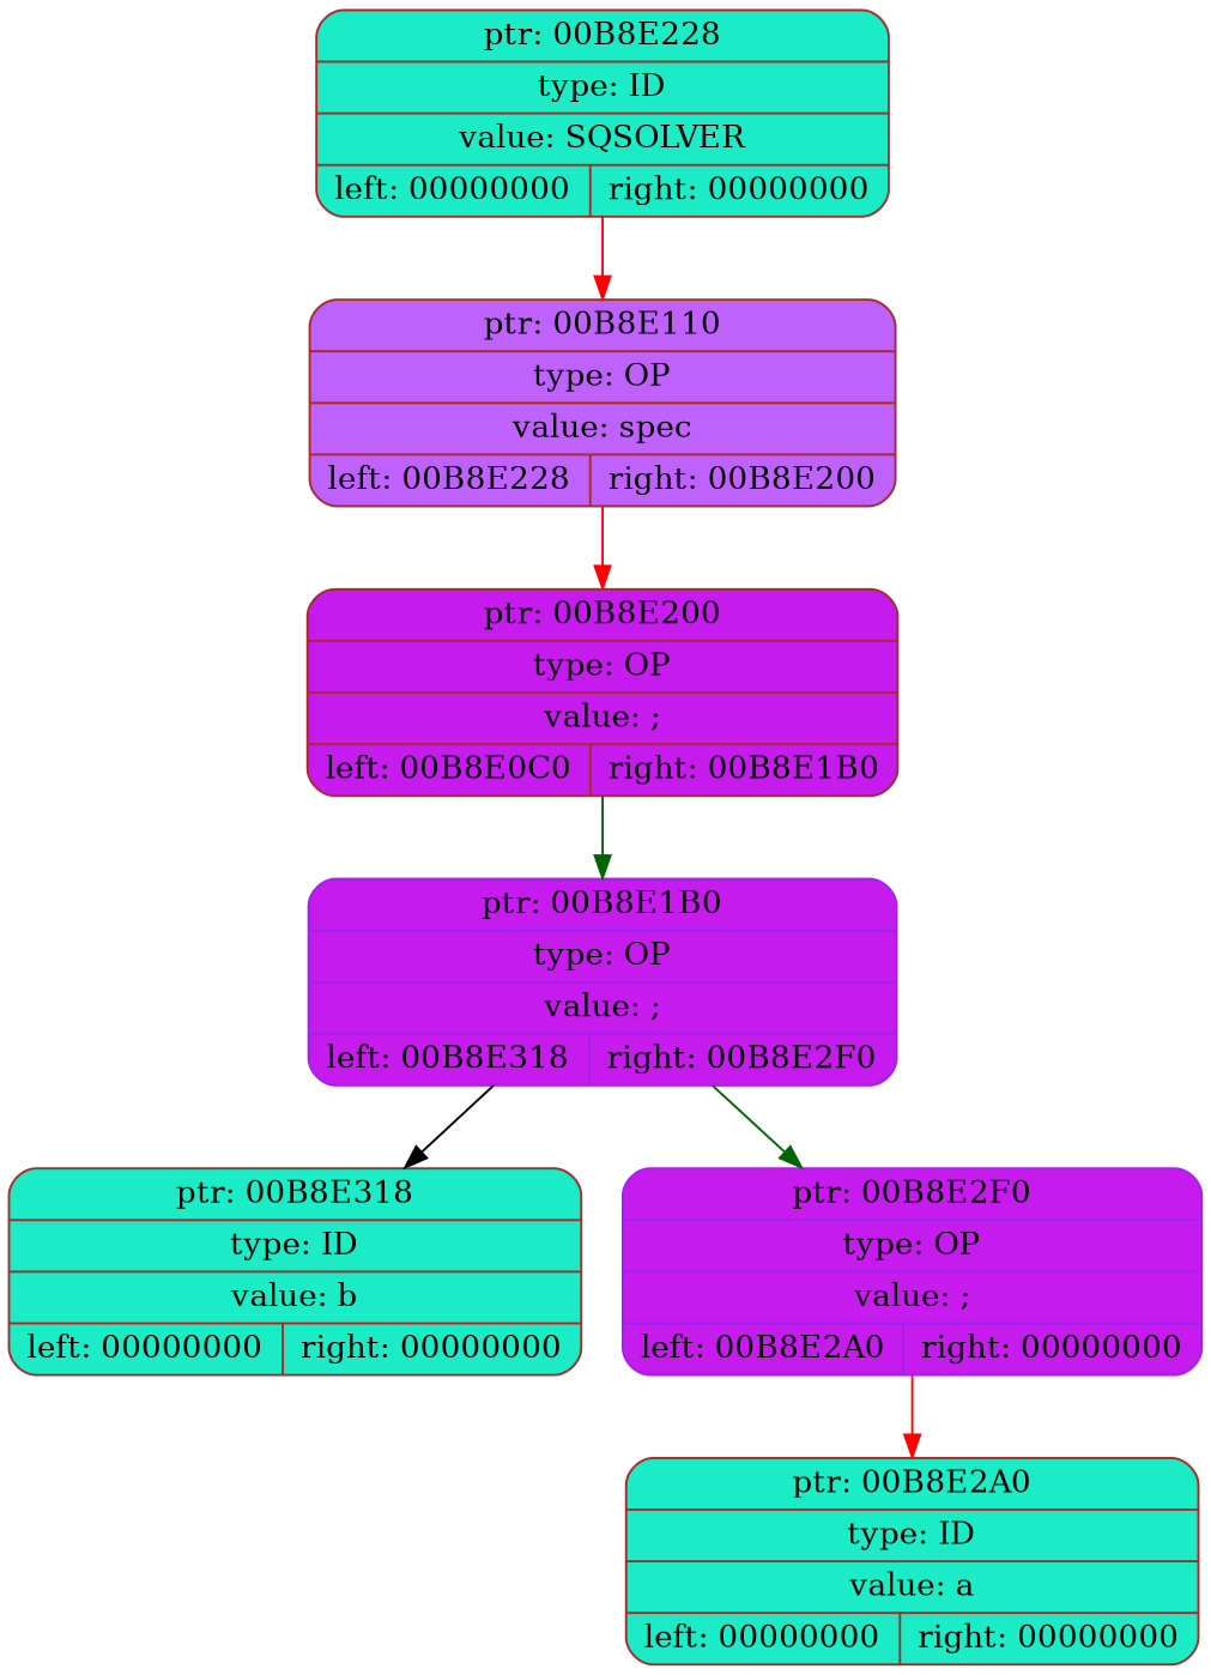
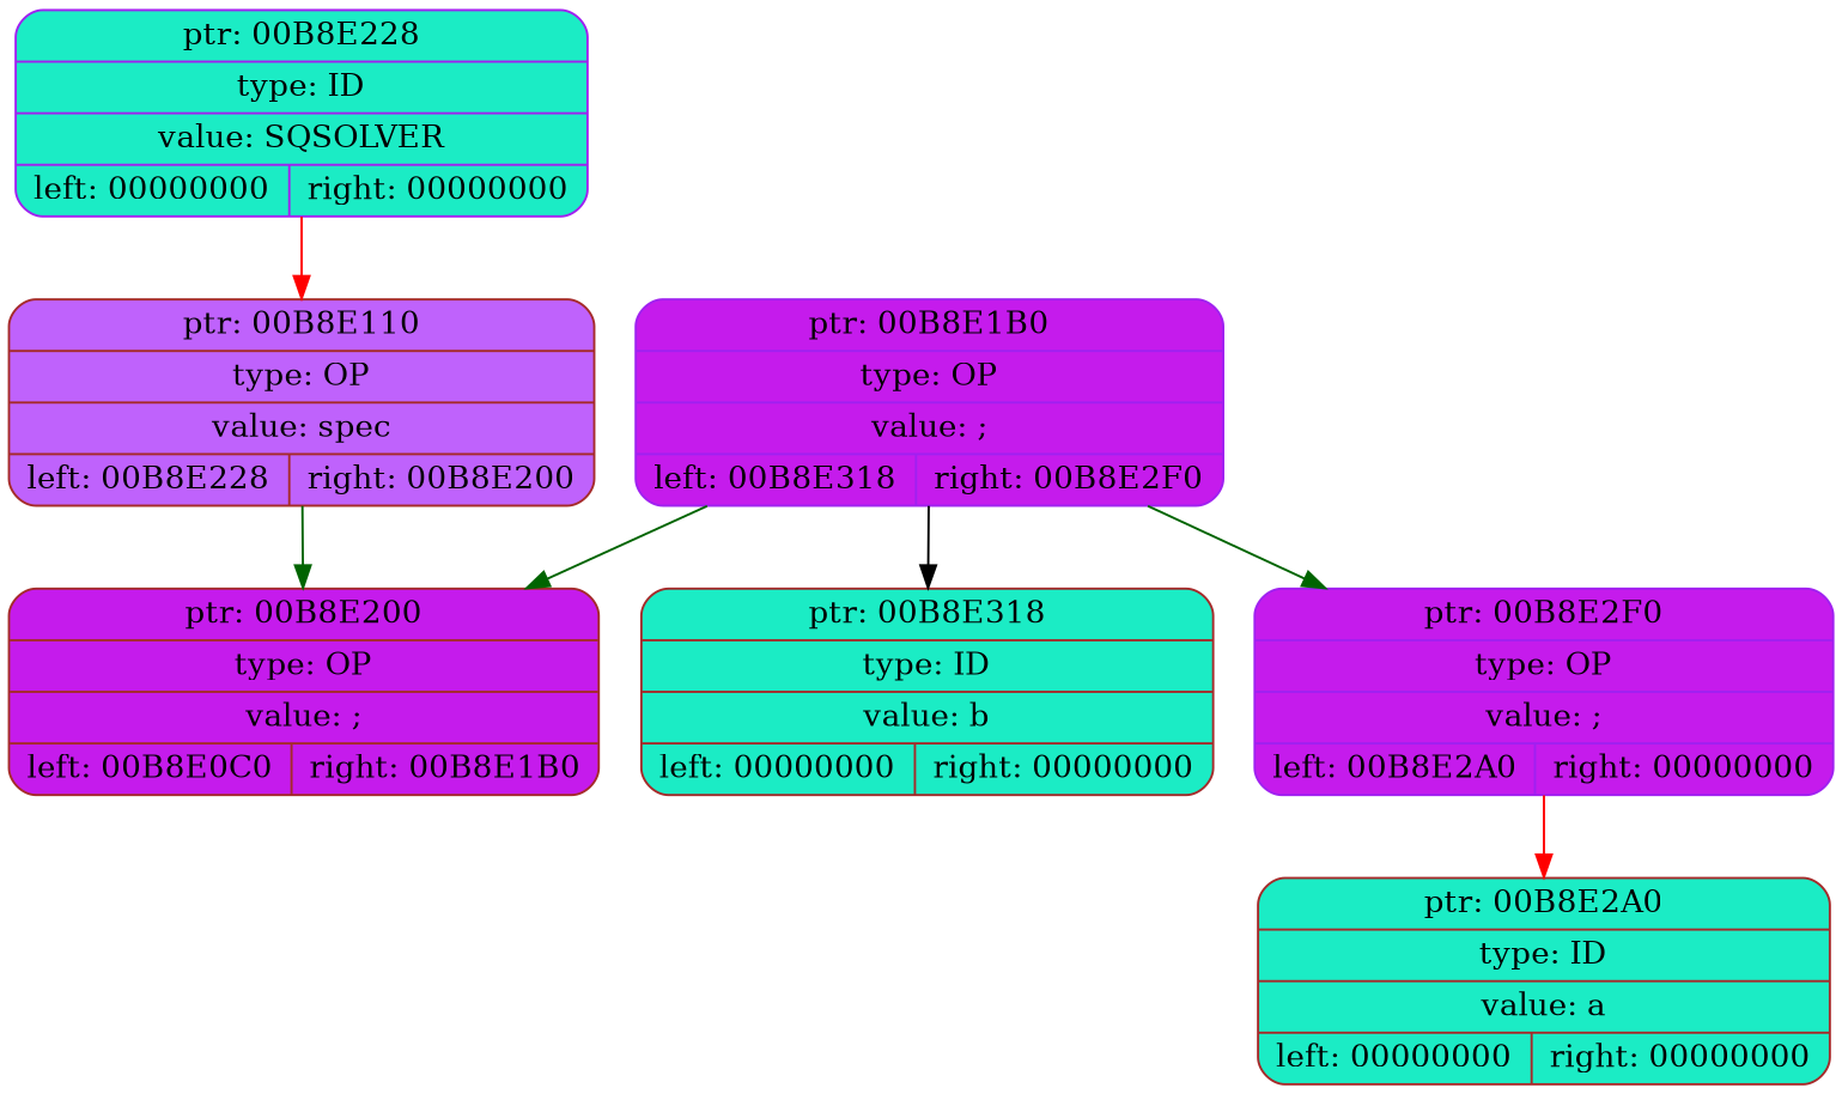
  digraph {
    rankdir=TP
    node [color=brown fillcolor="#C51BEC" shape=record style="rounded,filled"]
    edge [color=darkgreen]
    n1 [fillcolor="#BF62FC" label="{ ptr: 00B8E110 | type: OP | value: spec| { left: 00B8E228 | right: 00B8E200 }}"]
    n2 [label="{ ptr: 00B8E200 | type: OP | value: ;| { left: 00B8E0C0 | right: 00B8E1B0 }}"]
-   n3 [fillcolor="#1BECC5" label="{ ptr: 00B8E228 | type: ID | value: SQSOLVER| { left: 00000000 | right: 00000000 }}"]
+   n3 [color=purple fillcolor="#1BECC5" label="{ ptr: 00B8E228 | type: ID | value: SQSOLVER| { left: 00000000 | right: 00000000 }}"]
    n4 [color=purple label="{ ptr: 00B8E1B0 | type: OP | value: ;| { left: 00B8E318 | right: 00B8E2F0 }}"]
    n5 [fillcolor="#1BECC5" label="{ ptr: 00B8E318 | type: ID | value: b| { left: 00000000 | right: 00000000 }}"]
    n6 [color=purple label="{ ptr: 00B8E2F0 | type: OP | value: ;| { left: 00B8E2A0 | right: 00000000 }}"]
    n7 [fillcolor="#1BECC5" label="{ ptr: 00B8E2A0 | type: ID | value: a| { left: 00000000 | right: 00000000 }}"]
-   n1 -> n2 [color=red]
-   n2 -> n4
+   n1 -> n2
+   n4 -> n2
    n3 -> n1 [color=red]
    n4 -> n5 [color=black]
    n4 -> n6
    n6 -> n7 [color=red]
  }
